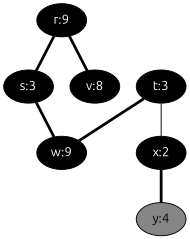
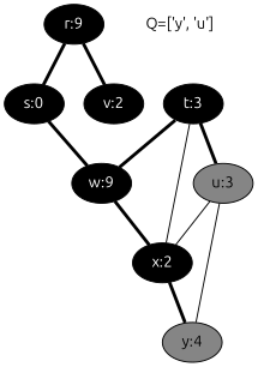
  graph {
    fontname=Ubuntu
    node [fillcolor=black fontcolor=white fontname=Ubuntu style=filled]
    edge [fontname=Ubuntu penwidth=3]
    n1 [label="r:9"]
-   n2 [label="s:3"]
-   n3 [label="v:8"]
+   n2 [label="s:0"]
+   n3 [label="v:2"]
    n4 [label="w:9"]
    n5 [label="x:2"]
    n6 [label="t:3"]
+   n7 [fillcolor=gray52 label="u:3" fontcolor=""]
    n8 [fillcolor=gray52 label="y:4" fontcolor=""]
+   n9 [color=white label="Q=['y', 'u']" fillcolor="" fontcolor="" style=""]
    n1 -- n2
    n1 -- n3
    n2 -- n4
+   n4 -- n5
    n5 -- n8
    n6 -- n4
    n6 -- n5 [penwidth=1]
+   n6 -- n7
+   n7 -- n5 [penwidth=1]
+   n7 -- n8 [penwidth=1]
  }
